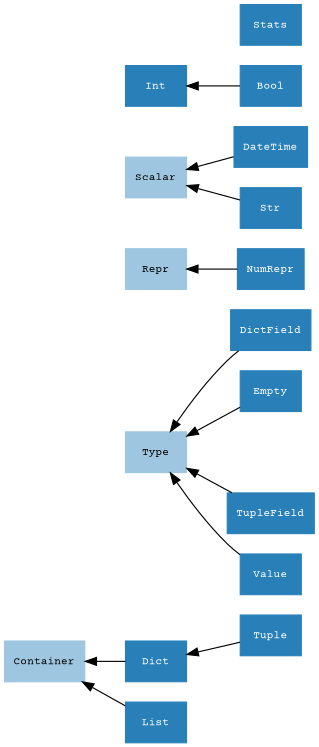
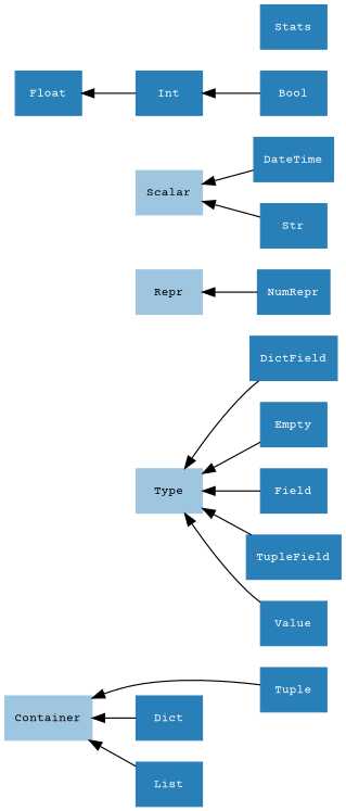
  digraph {
    fontname="Courier Prime"
    rankdir=RL
    node [color="#2980b9" fontcolor="#ffffff" fontname="Courier Prime" fontsize=10 shape=rect style=filled]
    edge [fontname="Courier Prime"]
    Container [color="#9ec6e0" fontcolor="#000000"]
    Type [color="#9ec6e0" fontcolor="#000000"]
    Repr [color="#9ec6e0" fontcolor="#000000"]
    Scalar [color="#9ec6e0" fontcolor="#000000"]
    Bool
    Int
+   Float
    DateTime
    Dict
    DictField
    Empty
+   Field
    List
    NumRepr
    Stats
    Str
    Tuple
    TupleField
    Value
    Bool -> Int
+   Int -> Float
    DateTime -> Scalar
    Dict -> Container
    DictField -> Type
    Empty -> Type
+   Field -> Type
    List -> Container
    NumRepr -> Repr
    Str -> Scalar
-   Tuple -> Dict
+   Tuple -> Container
    TupleField -> Type
    Value -> Type
  }
